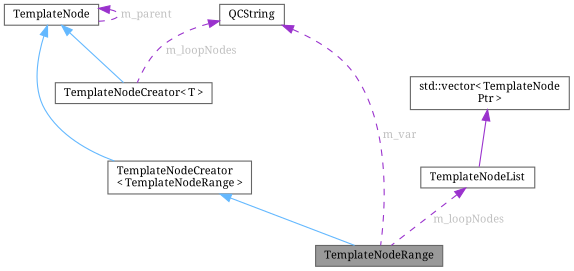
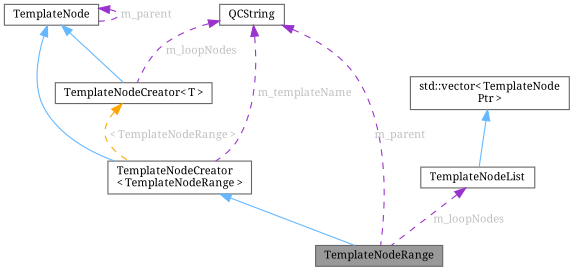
  digraph {
    fontname="Noto Serif"
    node [color=gray40 fillcolor=white fontname="Noto Serif" fontsize=10 shape=box style=filled]
    edge [color=darkorchid3 dir=back fontname="Noto Serif" fontsize=10 labelfontname=Helvetica labelfontsize=10 style=dashed fontcolor=grey]
    n1 [fillcolor=grey60 fontcolor=black height=0.2 label=TemplateNodeRange width=0.4]
    n2 [height=0.2 label="TemplateNodeCreator\l\< TemplateNodeRange \>" width=0.4]
    n3 [height=0.2 label=TemplateNode width=0.4]
    n4 [height=0.2 label="TemplateNodeCreator\< T \>" width=0.4]
    n5 [height=0.2 label=QCString width=0.4]
    n6 [height=0.2 label=TemplateNodeList width=0.4]
    n7 [height=0.2 label="std::vector\< TemplateNode\lPtr \>" width=0.4]
    n2 -> n1 [color=steelblue1 style=solid fontcolor=""]
    n3 -> n2 [color=steelblue1 style=solid fontcolor=""]
    n3 -> n3 [label=" m_parent"]
    n3 -> n4 [color=steelblue1 style=solid fontcolor=""]
-   n5 -> n1 [label=" m_var"]
+   n4 -> n2 [color=orange label=" \< TemplateNodeRange \>"]
+   n5 -> n1 [label=" m_parent"]
+   n5 -> n2 [label=" m_templateName"]
    n5 -> n4 [label=" m_loopNodes"]
    n6 -> n1 [label=" m_loopNodes"]
-   n7 -> n6 [style=solid fontcolor=""]
+   n7 -> n6 [color=steelblue1 style=solid fontcolor=""]
  }
